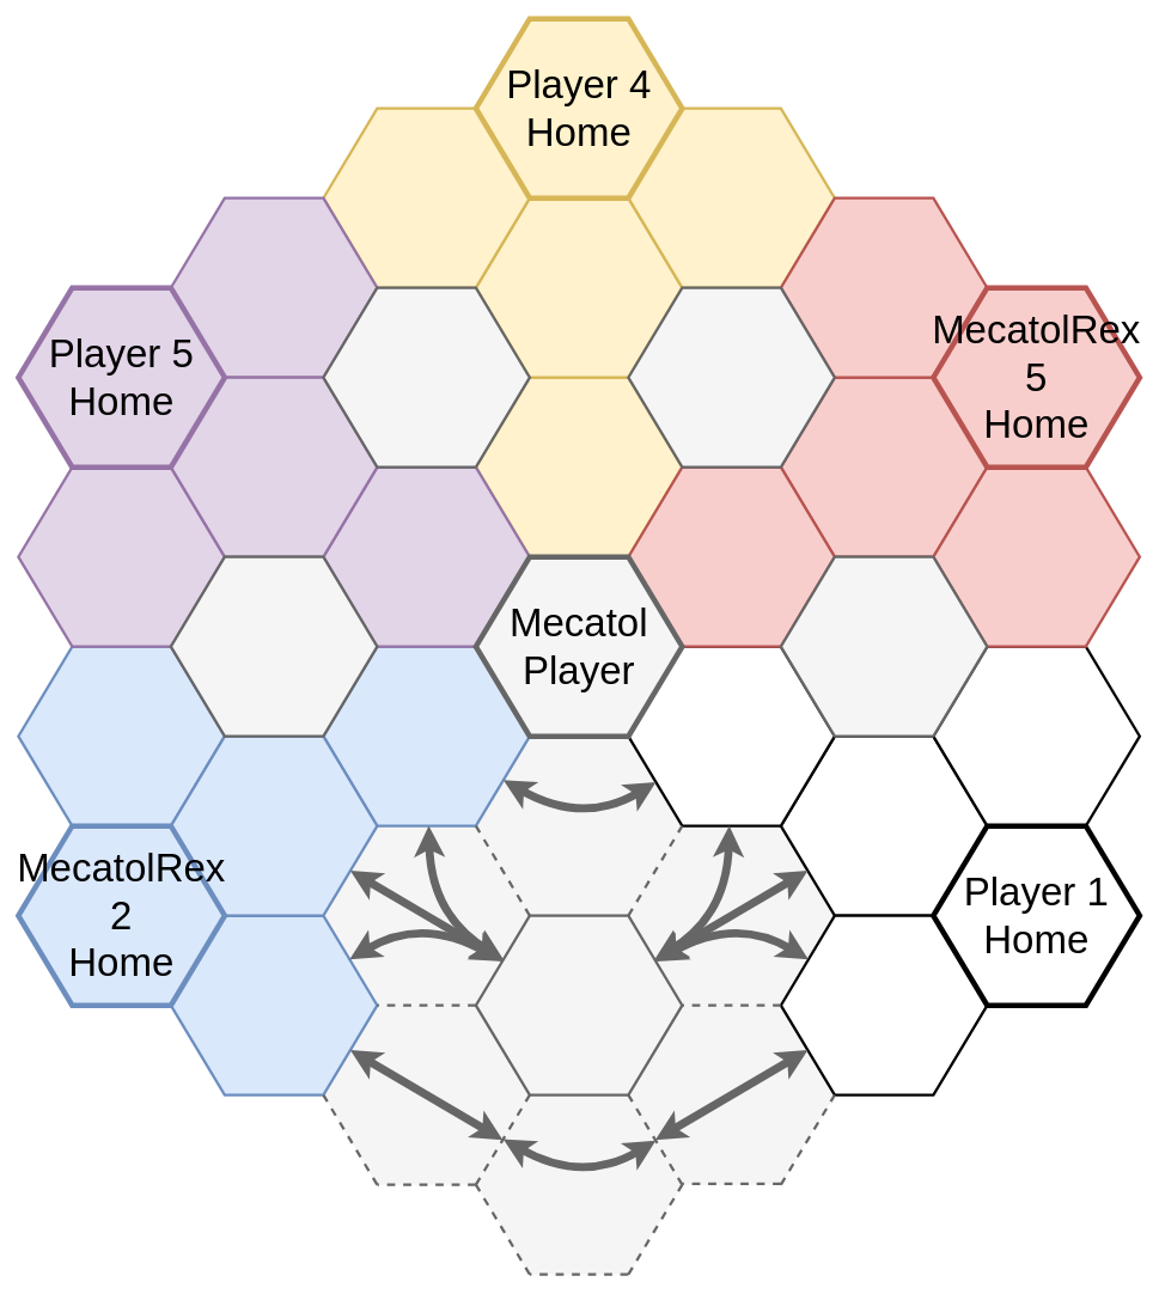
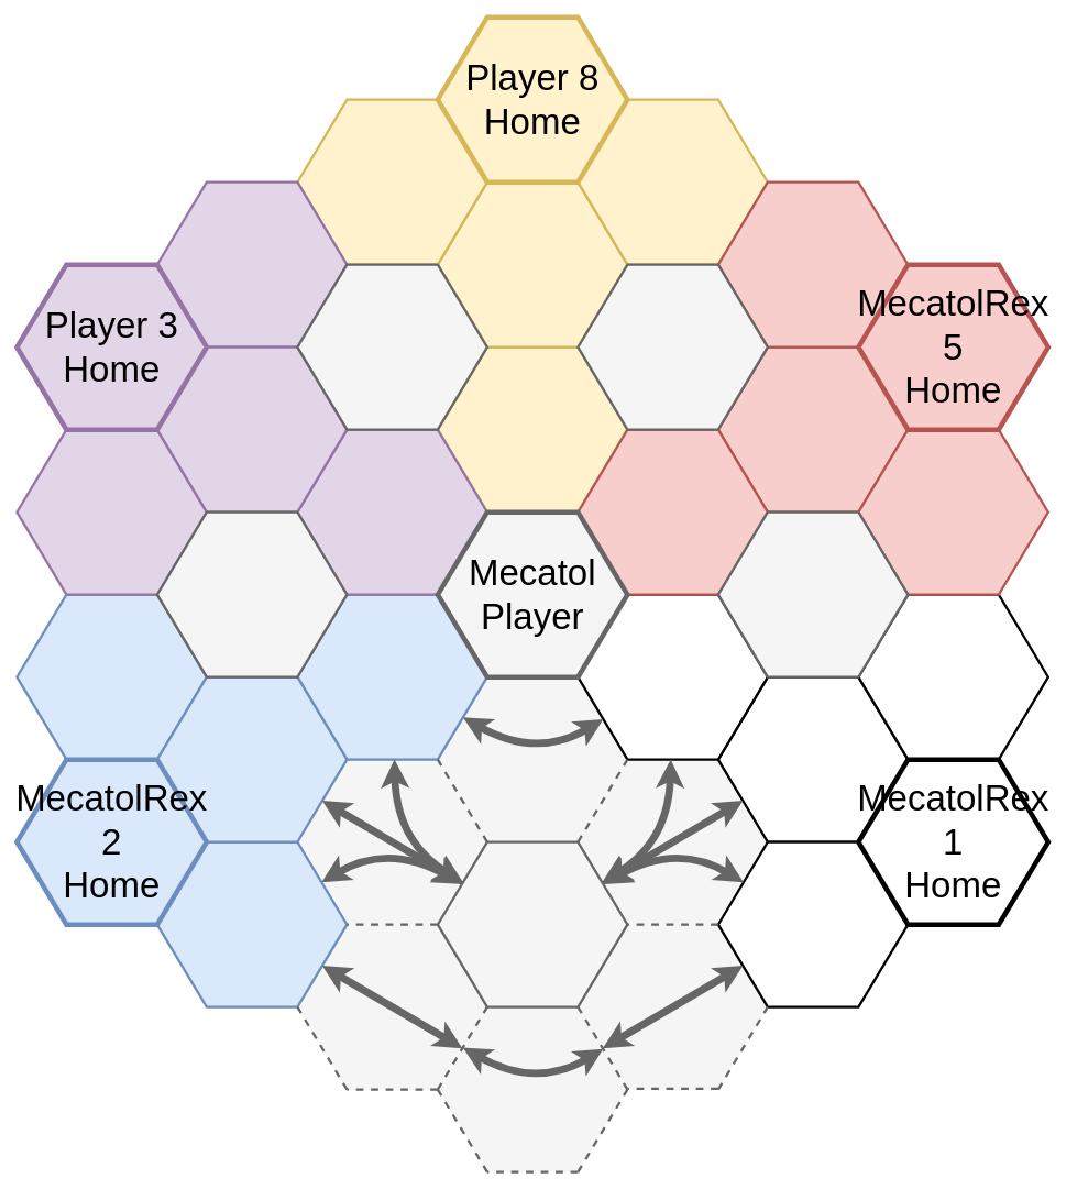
  <mxCell id="0" />
  <mxCell id="1" parent="0" />
  <mxCell id="2" value="" style="shape=hexagon;perimeter=hexagonPerimeter2;whiteSpace=wrap;html=1;fixedSize=1;size=60;fontSize=44;fontFamily=Helvetica;strokeWidth=3;fillColor=#f5f5f5;fontColor=#333333;strokeColor=none;" parent="1" vertex="1"><mxGeometry x="530" y="1220" width="230" height="200" as="geometry" /></mxCell>
  <mxCell id="3" value="" style="shape=hexagon;perimeter=hexagonPerimeter2;whiteSpace=wrap;html=1;fixedSize=1;size=60;fontSize=44;fontFamily=Helvetica;strokeWidth=3;fillColor=#f5f5f5;fontColor=#333333;strokeColor=none;" parent="1" vertex="1"><mxGeometry x="700" y="1120" width="230" height="200" as="geometry" /></mxCell>
  <mxCell id="4" value="" style="shape=hexagon;perimeter=hexagonPerimeter2;whiteSpace=wrap;html=1;fixedSize=1;size=60;fontSize=44;fontFamily=Helvetica;strokeWidth=3;fillColor=#f5f5f5;fontColor=#333333;strokeColor=none;" parent="1" vertex="1"><mxGeometry x="360" y="1120" width="230" height="200" as="geometry" /></mxCell>
  <mxCell id="5" value="" style="shape=hexagon;perimeter=hexagonPerimeter2;whiteSpace=wrap;html=1;fixedSize=1;size=60;fontSize=44;fontFamily=Helvetica;strokeWidth=3;fillColor=#f5f5f5;fontColor=#333333;strokeColor=none;" parent="1" vertex="1"><mxGeometry x="360" y="920" width="230" height="200" as="geometry" /></mxCell>
  <mxCell id="6" value="" style="shape=hexagon;perimeter=hexagonPerimeter2;whiteSpace=wrap;html=1;fixedSize=1;size=60;fontSize=44;fontFamily=Helvetica;strokeWidth=3;fillColor=#f5f5f5;fontColor=#333333;strokeColor=none;" parent="1" vertex="1"><mxGeometry x="700" y="920" width="230" height="200" as="geometry" /></mxCell>
  <mxCell id="7" value="" style="shape=hexagon;perimeter=hexagonPerimeter2;whiteSpace=wrap;html=1;fixedSize=1;size=60;fontSize=44;fontFamily=Helvetica;strokeWidth=3;fillColor=#f5f5f5;fontColor=#333333;strokeColor=none;" parent="1" vertex="1"><mxGeometry x="530" y="820" width="230" height="200" as="geometry" /></mxCell>
  <mxCell id="8" value="" style="shape=hexagon;perimeter=hexagonPerimeter2;whiteSpace=wrap;html=1;fixedSize=1;size=60;fontSize=44;fontFamily=Helvetica;strokeWidth=3;fillColor=#fff2cc;strokeColor=#d6b656;" parent="1" vertex="1"><mxGeometry x="530" y="420" width="230" height="200" as="geometry" /></mxCell>
  <mxCell id="9" value="" style="shape=hexagon;perimeter=hexagonPerimeter2;whiteSpace=wrap;html=1;fixedSize=1;size=60;fontSize=44;fontFamily=Helvetica;strokeWidth=3;fillColor=#fff2cc;strokeColor=#d6b656;" parent="1" vertex="1"><mxGeometry x="530" y="220" width="230" height="200" as="geometry" /></mxCell>
  <mxCell id="10" value="" style="shape=hexagon;perimeter=hexagonPerimeter2;whiteSpace=wrap;html=1;fixedSize=1;size=60;fontSize=44;fontFamily=Helvetica;strokeWidth=3;fillColor=#fff2cc;strokeColor=#d6b656;" parent="1" vertex="1"><mxGeometry x="700" y="120" width="230" height="200" as="geometry" /></mxCell>
  <mxCell id="11" value="" style="shape=hexagon;perimeter=hexagonPerimeter2;whiteSpace=wrap;html=1;fixedSize=1;size=60;fontSize=44;fontFamily=Helvetica;strokeWidth=3;fillColor=#fff2cc;strokeColor=#d6b656;" parent="1" vertex="1"><mxGeometry x="360" y="120" width="230" height="200" as="geometry" /></mxCell>
  <mxCell id="12" value="" style="shape=hexagon;perimeter=hexagonPerimeter2;whiteSpace=wrap;html=1;fixedSize=1;size=60;fontSize=44;fontFamily=Helvetica;strokeWidth=3;fillColor=#dae8fc;strokeColor=#6c8ebf;" parent="1" vertex="1"><mxGeometry x="20" y="720" width="230" height="200" as="geometry" /></mxCell>
  <mxCell id="13" value="" style="shape=hexagon;perimeter=hexagonPerimeter2;whiteSpace=wrap;html=1;fixedSize=1;size=60;fontSize=44;fontFamily=Helvetica;strokeWidth=3;fillColor=#dae8fc;strokeColor=#6c8ebf;" parent="1" vertex="1"><mxGeometry x="360" y="720" width="230" height="200" as="geometry" /></mxCell>
  <mxCell id="14" value="" style="shape=hexagon;perimeter=hexagonPerimeter2;whiteSpace=wrap;html=1;fixedSize=1;size=60;fontSize=44;fontFamily=Helvetica;strokeWidth=3;fillColor=#dae8fc;strokeColor=#6c8ebf;" parent="1" vertex="1"><mxGeometry x="190" y="1020" width="230" height="200" as="geometry" /></mxCell>
  <mxCell id="15" value="" style="shape=hexagon;perimeter=hexagonPerimeter2;whiteSpace=wrap;html=1;fixedSize=1;size=60;fontSize=44;fontFamily=Helvetica;strokeWidth=3;" parent="1" vertex="1"><mxGeometry x="870" y="820" width="230" height="200" as="geometry" /></mxCell>
  <mxCell id="16" value="" style="shape=hexagon;perimeter=hexagonPerimeter2;whiteSpace=wrap;html=1;fixedSize=1;size=60;fontSize=44;fontFamily=Helvetica;strokeWidth=3;" parent="1" vertex="1"><mxGeometry x="870" y="1020" width="230" height="200" as="geometry" /></mxCell>
  <mxCell id="17" value="" style="shape=hexagon;perimeter=hexagonPerimeter2;whiteSpace=wrap;html=1;fixedSize=1;size=60;fontSize=44;fontFamily=Helvetica;strokeWidth=3;" parent="1" vertex="1"><mxGeometry x="1040" y="720" width="230" height="200" as="geometry" /></mxCell>
  <mxCell id="18" value="" style="shape=hexagon;perimeter=hexagonPerimeter2;whiteSpace=wrap;html=1;fixedSize=1;size=60;fontSize=44;fontFamily=Helvetica;strokeWidth=3;" parent="1" vertex="1"><mxGeometry x="700" y="720" width="230" height="200" as="geometry" /></mxCell>
  <mxCell id="19" value="" style="shape=hexagon;perimeter=hexagonPerimeter2;whiteSpace=wrap;html=1;fixedSize=1;size=60;fontSize=44;fontFamily=Helvetica;strokeWidth=3;fillColor=#dae8fc;strokeColor=#6c8ebf;" parent="1" vertex="1"><mxGeometry x="190" y="820" width="230" height="200" as="geometry" /></mxCell>
  <mxCell id="20" value="" style="shape=hexagon;perimeter=hexagonPerimeter2;whiteSpace=wrap;html=1;fixedSize=1;size=60;fontSize=44;fontFamily=Helvetica;strokeWidth=3;fillColor=#e1d5e7;strokeColor=#9673a6;" parent="1" vertex="1"><mxGeometry x="190" y="220" width="230" height="200" as="geometry" /></mxCell>
  <mxCell id="21" value="" style="shape=hexagon;perimeter=hexagonPerimeter2;whiteSpace=wrap;html=1;fixedSize=1;size=60;fontSize=44;fontFamily=Helvetica;strokeWidth=3;fillColor=#e1d5e7;strokeColor=#9673a6;" parent="1" vertex="1"><mxGeometry x="20" y="520" width="230" height="200" as="geometry" /></mxCell>
  <mxCell id="22" value="" style="shape=hexagon;perimeter=hexagonPerimeter2;whiteSpace=wrap;html=1;fixedSize=1;size=60;fontSize=44;fontFamily=Helvetica;strokeWidth=3;fillColor=#e1d5e7;strokeColor=#9673a6;" parent="1" vertex="1"><mxGeometry x="360" y="520" width="230" height="200" as="geometry" /></mxCell>
  <mxCell id="23" value="" style="shape=hexagon;perimeter=hexagonPerimeter2;whiteSpace=wrap;html=1;fixedSize=1;size=60;fontSize=44;fontFamily=Helvetica;strokeWidth=3;fillColor=#e1d5e7;strokeColor=#9673a6;" parent="1" vertex="1"><mxGeometry x="190" y="420" width="230" height="200" as="geometry" /></mxCell>
  <mxCell id="24" value="" style="endArrow=none;dashed=1;html=1;strokeWidth=3;fontSize=44;fillColor=#f5f5f5;strokeColor=#666666;" parent="1" edge="1"><mxGeometry width="50" height="50" relative="1" as="geometry"><mxPoint x="700" y="1420" as="sourcePoint" /><mxPoint x="760" y="1320" as="targetPoint" /></mxGeometry></mxCell>
  <mxCell id="25" value="" style="endArrow=none;dashed=1;html=1;strokeWidth=3;fontSize=44;fillColor=#f5f5f5;strokeColor=#666666;" parent="1" edge="1"><mxGeometry width="50" height="50" relative="1" as="geometry"><mxPoint x="590" y="1420" as="sourcePoint" /><mxPoint x="530" y="1320" as="targetPoint" /></mxGeometry></mxCell>
  <mxCell id="26" value="" style="endArrow=none;dashed=1;html=1;strokeWidth=3;fontSize=44;fillColor=#f5f5f5;strokeColor=#666666;" parent="1" edge="1"><mxGeometry width="50" height="50" relative="1" as="geometry"><mxPoint x="700" y="1420" as="sourcePoint" /><mxPoint x="590" y="1420" as="targetPoint" /></mxGeometry></mxCell>
  <mxCell id="27" value="" style="endArrow=classic;startArrow=classic;html=1;strokeWidth=9;fontSize=44;fillColor=#f5f5f5;strokeColor=#666666;" parent="1" source="58" target="15" edge="1"><mxGeometry width="50" height="50" relative="1" as="geometry"><mxPoint x="650" y="1060" as="sourcePoint" /><mxPoint x="700" y="1010" as="targetPoint" /></mxGeometry></mxCell>
  <mxCell id="28" value="" style="endArrow=classic;startArrow=classic;html=1;strokeWidth=9;fontSize=44;fillColor=#f5f5f5;strokeColor=#666666;" parent="1" source="19" target="58" edge="1"><mxGeometry width="50" height="50" relative="1" as="geometry"><mxPoint x="740" y="1080" as="sourcePoint" /><mxPoint x="910" y="980" as="targetPoint" /></mxGeometry></mxCell>
  <mxCell id="29" value="" style="curved=1;endArrow=classic;html=1;strokeWidth=9;startArrow=classic;startFill=1;fontSize=44;fillColor=#f5f5f5;strokeColor=#666666;" parent="1" source="13" target="18" edge="1"><mxGeometry width="50" height="50" relative="1" as="geometry"><mxPoint x="559.836" y="870.273" as="sourcePoint" /><mxPoint x="730.164" y="870.273" as="targetPoint" /><Array as="points"><mxPoint x="650" y="920" /></Array></mxGeometry></mxCell>
  <mxCell id="30" value="" style="curved=1;endArrow=classic;html=1;strokeWidth=9;startArrow=classic;startFill=1;fontSize=44;fillColor=#f5f5f5;strokeColor=#666666;" parent="1" source="13" target="58" edge="1"><mxGeometry width="50" height="50" relative="1" as="geometry"><mxPoint x="489.996" y="960.003" as="sourcePoint" /><mxPoint x="660.324" y="960.003" as="targetPoint" /><Array as="points"><mxPoint x="480" y="1020" /></Array></mxGeometry></mxCell>
  <mxCell id="31" value="" style="curved=1;endArrow=classic;html=1;strokeWidth=9;startArrow=classic;startFill=1;fontSize=44;fillColor=#f5f5f5;strokeColor=#666666;" parent="1" source="18" target="58" edge="1"><mxGeometry width="50" height="50" relative="1" as="geometry"><mxPoint x="488.125" y="930" as="sourcePoint" /><mxPoint x="578.795" y="1065.341" as="targetPoint" /><Array as="points"><mxPoint x="810" y="1020" /></Array></mxGeometry></mxCell>
  <mxCell id="32" value="" style="curved=1;endArrow=classic;html=1;strokeWidth=9;startArrow=classic;startFill=1;fontSize=44;fillColor=#f5f5f5;strokeColor=#666666;" parent="1" source="14" target="58" edge="1"><mxGeometry width="50" height="50" relative="1" as="geometry"><mxPoint x="498.125" y="940" as="sourcePoint" /><mxPoint x="588.795" y="1075.341" as="targetPoint" /><Array as="points"><mxPoint x="470" y="1020" /></Array></mxGeometry></mxCell>
  <mxCell id="33" value="" style="curved=1;endArrow=classic;html=1;strokeWidth=9;startArrow=classic;startFill=1;fontSize=44;fillColor=#f5f5f5;strokeColor=#666666;" parent="1" source="58" target="16" edge="1"><mxGeometry width="50" height="50" relative="1" as="geometry"><mxPoint x="400.638" y="1081.064" as="sourcePoint" /><mxPoint x="570.667" y="1078.889" as="targetPoint" /><Array as="points"><mxPoint x="820" y="1020" /></Array></mxGeometry></mxCell>
  <mxCell id="34" value="" style="endArrow=none;dashed=1;html=1;strokeWidth=3;fontSize=44;fillColor=#f5f5f5;strokeColor=#666666;" parent="1" edge="1"><mxGeometry width="50" height="50" relative="1" as="geometry"><mxPoint x="420" y="1320" as="sourcePoint" /><mxPoint x="360" y="1220" as="targetPoint" /></mxGeometry></mxCell>
  <mxCell id="35" value="" style="endArrow=none;dashed=1;html=1;strokeWidth=3;fontSize=44;fillColor=#f5f5f5;strokeColor=#666666;" parent="1" edge="1"><mxGeometry width="50" height="50" relative="1" as="geometry"><mxPoint x="530" y="1320" as="sourcePoint" /><mxPoint x="420" y="1320" as="targetPoint" /></mxGeometry></mxCell>
  <mxCell id="36" value="" style="endArrow=none;dashed=1;html=1;strokeWidth=3;fontSize=44;fillColor=#f5f5f5;strokeColor=#666666;" parent="1" edge="1"><mxGeometry width="50" height="50" relative="1" as="geometry"><mxPoint x="870" y="1319" as="sourcePoint" /><mxPoint x="760" y="1319" as="targetPoint" /></mxGeometry></mxCell>
  <mxCell id="37" value="" style="endArrow=none;dashed=1;html=1;strokeWidth=3;fontSize=44;fillColor=#f5f5f5;strokeColor=#666666;" parent="1" edge="1"><mxGeometry width="50" height="50" relative="1" as="geometry"><mxPoint x="870" y="1320" as="sourcePoint" /><mxPoint x="930" y="1220" as="targetPoint" /></mxGeometry></mxCell>
  <mxCell id="38" value="" style="endArrow=none;dashed=1;html=1;strokeWidth=3;fontSize=44;fillColor=#f5f5f5;strokeColor=#666666;" parent="1" edge="1"><mxGeometry width="50" height="50" relative="1" as="geometry"><mxPoint x="760" y="1320" as="sourcePoint" /><mxPoint x="700" y="1220" as="targetPoint" /></mxGeometry></mxCell>
  <mxCell id="39" value="" style="endArrow=none;dashed=1;html=1;strokeWidth=3;fontSize=44;fillColor=#f5f5f5;strokeColor=#666666;" parent="1" edge="1"><mxGeometry width="50" height="50" relative="1" as="geometry"><mxPoint x="530" y="1320" as="sourcePoint" /><mxPoint x="590" y="1220" as="targetPoint" /></mxGeometry></mxCell>
  <mxCell id="40" value="" style="endArrow=none;dashed=1;html=1;strokeWidth=3;fontSize=44;fillColor=#f5f5f5;strokeColor=#666666;" parent="1" edge="1"><mxGeometry width="50" height="50" relative="1" as="geometry"><mxPoint x="530" y="1120" as="sourcePoint" /><mxPoint x="420" y="1120" as="targetPoint" /></mxGeometry></mxCell>
  <mxCell id="41" value="" style="endArrow=none;dashed=1;html=1;strokeWidth=3;fontSize=44;fillColor=#f5f5f5;strokeColor=#666666;" parent="1" edge="1"><mxGeometry width="50" height="50" relative="1" as="geometry"><mxPoint x="870" y="1120" as="sourcePoint" /><mxPoint x="760" y="1120" as="targetPoint" /></mxGeometry></mxCell>
  <mxCell id="42" value="" style="endArrow=none;dashed=1;html=1;strokeWidth=3;fontSize=44;fillColor=#f5f5f5;strokeColor=#666666;" parent="1" edge="1"><mxGeometry width="50" height="50" relative="1" as="geometry"><mxPoint x="590" y="1020" as="sourcePoint" /><mxPoint x="530" y="920" as="targetPoint" /></mxGeometry></mxCell>
  <mxCell id="43" value="" style="endArrow=none;dashed=1;html=1;strokeWidth=3;fontSize=44;fillColor=#f5f5f5;strokeColor=#666666;" parent="1" edge="1"><mxGeometry width="50" height="50" relative="1" as="geometry"><mxPoint x="700" y="1020" as="sourcePoint" /><mxPoint x="760" y="920" as="targetPoint" /></mxGeometry></mxCell>
- <mxCell id="44" value="Player 1&lt;br style=&quot;font-size: 44px;&quot;&gt;Home" style="shape=hexagon;perimeter=hexagonPerimeter2;whiteSpace=wrap;html=1;fixedSize=1;size=60;fontSize=44;fontFamily=Helvetica;strokeWidth=6;" parent="1" vertex="1"><mxGeometry x="1040" y="920" width="230" height="200" as="geometry" /></mxCell>
+ <mxCell id="44" value="MecatolRex 1&lt;br style=&quot;font-size: 44px;&quot;&gt;Home" style="shape=hexagon;perimeter=hexagonPerimeter2;whiteSpace=wrap;html=1;fixedSize=1;size=60;fontSize=44;fontFamily=Helvetica;strokeWidth=6;" parent="1" vertex="1"><mxGeometry x="1040" y="920" width="230" height="200" as="geometry" /></mxCell>
  <mxCell id="45" value="MecatolRex 2&lt;br style=&quot;font-size: 44px;&quot;&gt;Home" style="shape=hexagon;perimeter=hexagonPerimeter2;whiteSpace=wrap;html=1;fixedSize=1;size=60;fontSize=44;fontFamily=Helvetica;fillColor=#dae8fc;strokeColor=#6c8ebf;strokeWidth=6;" parent="1" vertex="1"><mxGeometry x="20" y="920" width="230" height="200" as="geometry" /></mxCell>
- <mxCell id="46" value="Player 5&lt;br style=&quot;font-size: 44px;&quot;&gt;Home" style="shape=hexagon;perimeter=hexagonPerimeter2;whiteSpace=wrap;html=1;fixedSize=1;size=60;fontSize=44;fontFamily=Helvetica;fillColor=#e1d5e7;strokeColor=#9673a6;strokeWidth=6;" parent="1" vertex="1"><mxGeometry x="20" y="320" width="230" height="200" as="geometry" /></mxCell>
- <mxCell id="47" value="Player 4&lt;br style=&quot;font-size: 44px;&quot;&gt;Home" style="shape=hexagon;perimeter=hexagonPerimeter2;whiteSpace=wrap;html=1;fixedSize=1;size=60;fontSize=44;fontFamily=Helvetica;fillColor=#fff2cc;strokeColor=#d6b656;strokeWidth=6;" parent="1" vertex="1"><mxGeometry x="530" y="20" width="230" height="200" as="geometry" /></mxCell>
+ <mxCell id="46" value="Player 3&lt;br style=&quot;font-size: 44px;&quot;&gt;Home" style="shape=hexagon;perimeter=hexagonPerimeter2;whiteSpace=wrap;html=1;fixedSize=1;size=60;fontSize=44;fontFamily=Helvetica;fillColor=#e1d5e7;strokeColor=#9673a6;strokeWidth=6;" parent="1" vertex="1"><mxGeometry x="20" y="320" width="230" height="200" as="geometry" /></mxCell>
+ <mxCell id="47" value="Player 8&lt;br style=&quot;font-size: 44px;&quot;&gt;Home" style="shape=hexagon;perimeter=hexagonPerimeter2;whiteSpace=wrap;html=1;fixedSize=1;size=60;fontSize=44;fontFamily=Helvetica;fillColor=#fff2cc;strokeColor=#d6b656;strokeWidth=6;" parent="1" vertex="1"><mxGeometry x="530" y="20" width="230" height="200" as="geometry" /></mxCell>
  <mxCell id="48" value="" style="endArrow=classic;startArrow=classic;html=1;strokeWidth=9;fontSize=44;fillColor=#f5f5f5;strokeColor=#666666;" parent="1" source="14" target="2" edge="1"><mxGeometry width="50" height="50" relative="1" as="geometry"><mxPoint x="360" y="1150" as="sourcePoint" /><mxPoint x="530" y="1250" as="targetPoint" /></mxGeometry></mxCell>
  <mxCell id="49" value="" style="endArrow=classic;startArrow=classic;html=1;strokeWidth=9;fontSize=44;fillColor=#f5f5f5;strokeColor=#666666;" parent="1" source="2" target="16" edge="1"><mxGeometry width="50" height="50" relative="1" as="geometry"><mxPoint x="400" y="1180" as="sourcePoint" /><mxPoint x="570" y="1280" as="targetPoint" /></mxGeometry></mxCell>
  <mxCell id="50" value="" style="curved=1;endArrow=classic;html=1;strokeWidth=9;startArrow=classic;startFill=1;fontSize=44;fillColor=#f5f5f5;strokeColor=#666666;" parent="1" source="4" target="3" edge="1"><mxGeometry width="50" height="50" relative="1" as="geometry"><mxPoint x="559.988" y="1289.996" as="sourcePoint" /><mxPoint x="730.017" y="1292.171" as="targetPoint" /><Array as="points"><mxPoint x="649" y="1320" /></Array></mxGeometry></mxCell>
  <mxCell id="51" value="" style="shape=hexagon;perimeter=hexagonPerimeter2;whiteSpace=wrap;html=1;fixedSize=1;size=60;fontSize=44;fontFamily=Helvetica;strokeWidth=3;fillColor=#f8cecc;strokeColor=#b85450;" parent="1" vertex="1"><mxGeometry x="870" y="420" width="230" height="200" as="geometry" /></mxCell>
  <mxCell id="52" value="" style="shape=hexagon;perimeter=hexagonPerimeter2;whiteSpace=wrap;html=1;fixedSize=1;size=60;fontSize=44;fontFamily=Helvetica;strokeWidth=3;fillColor=#f8cecc;strokeColor=#b85450;" parent="1" vertex="1"><mxGeometry x="1040" y="520" width="230" height="200" as="geometry" /></mxCell>
  <mxCell id="53" value="" style="shape=hexagon;perimeter=hexagonPerimeter2;whiteSpace=wrap;html=1;fixedSize=1;size=60;fontSize=44;fontFamily=Helvetica;strokeWidth=3;fillColor=#f8cecc;strokeColor=#b85450;" parent="1" vertex="1"><mxGeometry x="700" y="520" width="230" height="200" as="geometry" /></mxCell>
  <mxCell id="54" value="" style="shape=hexagon;perimeter=hexagonPerimeter2;whiteSpace=wrap;html=1;fixedSize=1;size=60;fontSize=44;fontFamily=Helvetica;strokeWidth=3;fillColor=#f8cecc;strokeColor=#b85450;" parent="1" vertex="1"><mxGeometry x="870" y="220" width="230" height="200" as="geometry" /></mxCell>
  <mxCell id="55" value="MecatolRex 5&lt;br style=&quot;font-size: 44px;&quot;&gt;Home" style="shape=hexagon;perimeter=hexagonPerimeter2;whiteSpace=wrap;html=1;fixedSize=1;size=60;fontSize=44;fontFamily=Helvetica;fillColor=#f8cecc;strokeColor=#b85450;strokeWidth=6;" parent="1" vertex="1"><mxGeometry x="1040" y="320" width="230" height="200" as="geometry" /></mxCell>
  <mxCell id="56" value="" style="shape=hexagon;perimeter=hexagonPerimeter2;whiteSpace=wrap;html=1;fixedSize=1;size=60;fontSize=44;fontFamily=Helvetica;strokeWidth=3;fillColor=#f5f5f5;strokeColor=#666666;fontColor=#333333;" parent="1" vertex="1"><mxGeometry x="360" y="320" width="230" height="200" as="geometry" /></mxCell>
  <mxCell id="57" value="" style="shape=hexagon;perimeter=hexagonPerimeter2;whiteSpace=wrap;html=1;fixedSize=1;size=60;fontSize=44;fontFamily=Helvetica;strokeWidth=3;fillColor=#f5f5f5;strokeColor=#666666;fontColor=#333333;" parent="1" vertex="1"><mxGeometry x="190" y="620" width="230" height="200" as="geometry" /></mxCell>
  <mxCell id="58" value="" style="shape=hexagon;perimeter=hexagonPerimeter2;whiteSpace=wrap;html=1;fixedSize=1;size=60;fontSize=44;fontFamily=Helvetica;strokeWidth=3;fillColor=#f5f5f5;strokeColor=#666666;fontColor=#333333;" parent="1" vertex="1"><mxGeometry x="530" y="1020" width="230" height="200" as="geometry" /></mxCell>
  <mxCell id="59" value="" style="shape=hexagon;perimeter=hexagonPerimeter2;whiteSpace=wrap;html=1;fixedSize=1;size=60;fontSize=44;fontFamily=Helvetica;strokeWidth=3;fillColor=#f5f5f5;strokeColor=#666666;fontColor=#333333;" parent="1" vertex="1"><mxGeometry x="700" y="320" width="230" height="200" as="geometry" /></mxCell>
  <mxCell id="60" value="" style="shape=hexagon;perimeter=hexagonPerimeter2;whiteSpace=wrap;html=1;fixedSize=1;size=60;fontSize=44;fontFamily=Helvetica;strokeWidth=3;fillColor=#f5f5f5;strokeColor=#666666;fontColor=#333333;" parent="1" vertex="1"><mxGeometry x="870" y="620" width="230" height="200" as="geometry" /></mxCell>
  <mxCell id="61" value="Mecatol&lt;br style=&quot;font-size: 44px;&quot;&gt;Player" style="shape=hexagon;perimeter=hexagonPerimeter2;whiteSpace=wrap;html=1;fixedSize=1;size=60;fontSize=44;fontFamily=Helvetica;strokeWidth=6;strokeColor=#666666;fillColor=#f5f5f5;" parent="1" vertex="1"><mxGeometry x="530" y="620" width="230" height="200" as="geometry" /></mxCell>
